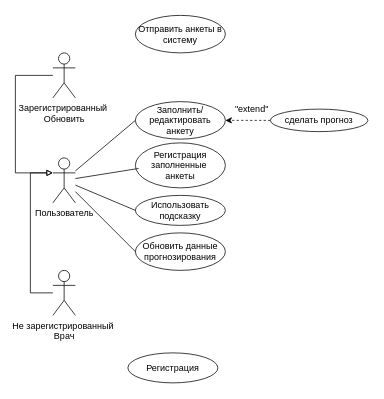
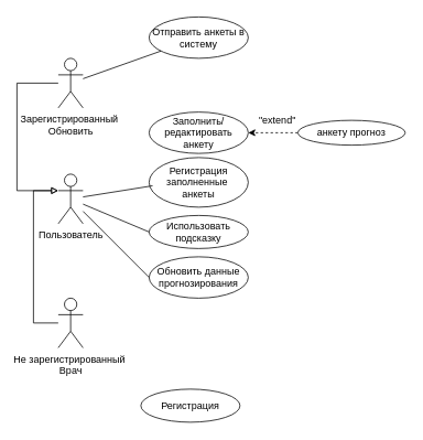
  <mxCell id="0" />
  <mxCell id="1" parent="0" />
+ <mxCell id="2" style="rounded=0;orthogonalLoop=1;jettySize=auto;html=1;endArrow=none;startFill=0;" edge="1" parent="1" source="4" target="14"><mxGeometry relative="1" as="geometry" /></mxCell>
  <mxCell id="3" style="edgeStyle=orthogonalEdgeStyle;rounded=0;orthogonalLoop=1;jettySize=auto;html=1;endArrow=block;endFill=0;" edge="1" parent="1" source="4"><mxGeometry relative="1" as="geometry"><mxPoint x="70" y="230" as="targetPoint" /><Array as="points"><mxPoint x="20" y="100" /><mxPoint x="20" y="230" /></Array></mxGeometry></mxCell>
  <mxCell id="4" value="Зарегистрированный&amp;nbsp;&lt;div&gt;Обновить&lt;/div&gt;" style="shape=umlActor;verticalLabelPosition=bottom;verticalAlign=top;html=1;outlineConnect=0;" vertex="1" parent="1"><mxGeometry x="70" y="70" width="30" height="60" as="geometry" /></mxCell>
  <mxCell id="5" value="Не зарегистрированный&amp;nbsp;&lt;div&gt;Врач&lt;/div&gt;" style="shape=umlActor;verticalLabelPosition=bottom;verticalAlign=top;html=1;outlineConnect=0;" vertex="1" parent="1"><mxGeometry x="70" y="360" width="30" height="60" as="geometry" /></mxCell>
  <mxCell id="6" value="Заполнить/редактировать анкету" style="ellipse;whiteSpace=wrap;html=1;" vertex="1" parent="1"><mxGeometry x="180" y="135" width="120" height="50" as="geometry" /></mxCell>
  <mxCell id="7" style="edgeStyle=orthogonalEdgeStyle;rounded=0;orthogonalLoop=1;jettySize=auto;html=1;entryX=1;entryY=0.5;entryDx=0;entryDy=0;dashed=1;" edge="1" parent="1" source="8" target="6"><mxGeometry relative="1" as="geometry" /></mxCell>
- <mxCell id="8" value="сделать прогноз" style="ellipse;whiteSpace=wrap;html=1;" vertex="1" parent="1"><mxGeometry x="360" y="145" width="130" height="30" as="geometry" /></mxCell>
+ <mxCell id="8" value="анкету прогноз" style="ellipse;whiteSpace=wrap;html=1;" vertex="1" parent="1"><mxGeometry x="360" y="145" width="130" height="30" as="geometry" /></mxCell>
  <mxCell id="9" value="&quot;extend&quot;" style="text;html=1;align=center;verticalAlign=middle;resizable=0;points=[];autosize=1;strokeColor=none;fillColor=none;" vertex="1" parent="1"><mxGeometry x="300" y="130" width="70" height="30" as="geometry" /></mxCell>
  <mxCell id="10" value="Регистрация заполненные&amp;nbsp;&lt;div&gt;анкеты&lt;/div&gt;" style="ellipse;whiteSpace=wrap;html=1;" vertex="1" parent="1"><mxGeometry x="180" y="190" width="120" height="60" as="geometry" /></mxCell>
  <mxCell id="11" value="Использовать подсказку" style="ellipse;whiteSpace=wrap;html=1;" vertex="1" parent="1"><mxGeometry x="180" y="260" width="120" height="40" as="geometry" /></mxCell>
  <mxCell id="12" value="Обновить данные прогнозирования" style="ellipse;whiteSpace=wrap;html=1;" vertex="1" parent="1"><mxGeometry x="180" y="310" width="120" height="50" as="geometry" /></mxCell>
  <mxCell id="13" value="Регистрация" style="ellipse;whiteSpace=wrap;html=1;" vertex="1" parent="1"><mxGeometry x="170" y="470" width="120" height="40" as="geometry" /></mxCell>
  <mxCell id="14" value="Отправить анкеты в систему" style="ellipse;whiteSpace=wrap;html=1;" vertex="1" parent="1"><mxGeometry x="180" y="20" width="120" height="50" as="geometry" /></mxCell>
- <mxCell id="15" style="rounded=0;orthogonalLoop=1;jettySize=auto;html=1;entryX=0;entryY=0.5;entryDx=0;entryDy=0;endArrow=none;startFill=0;" edge="1" parent="1" source="18" target="6"><mxGeometry relative="1" as="geometry" /></mxCell>
  <mxCell id="16" style="rounded=0;orthogonalLoop=1;jettySize=auto;html=1;entryX=0;entryY=0.5;entryDx=0;entryDy=0;endArrow=none;startFill=0;" edge="1" parent="1" source="18" target="11"><mxGeometry relative="1" as="geometry" /></mxCell>
  <mxCell id="17" style="rounded=0;orthogonalLoop=1;jettySize=auto;html=1;entryX=0;entryY=0.5;entryDx=0;entryDy=0;endArrow=none;startFill=0;" edge="1" parent="1" source="18" target="12"><mxGeometry relative="1" as="geometry" /></mxCell>
  <mxCell id="18" value="Пользователь" style="shape=umlActor;verticalLabelPosition=bottom;verticalAlign=top;html=1;outlineConnect=0;" vertex="1" parent="1"><mxGeometry x="70" y="210" width="30" height="60" as="geometry" /></mxCell>
  <mxCell id="19" style="edgeStyle=orthogonalEdgeStyle;rounded=0;orthogonalLoop=1;jettySize=auto;html=1;entryX=0;entryY=0.333;entryDx=0;entryDy=0;entryPerimeter=0;endArrow=block;endFill=0;" edge="1" parent="1" source="5" target="18"><mxGeometry relative="1" as="geometry"><Array as="points"><mxPoint x="40" y="390" /><mxPoint x="40" y="230" /></Array></mxGeometry></mxCell>
  <mxCell id="20" style="rounded=0;orthogonalLoop=1;jettySize=auto;html=1;entryX=0.035;entryY=0.569;entryDx=0;entryDy=0;entryPerimeter=0;endArrow=none;startFill=0;" edge="1" parent="1" source="18" target="10"><mxGeometry relative="1" as="geometry" /></mxCell>
